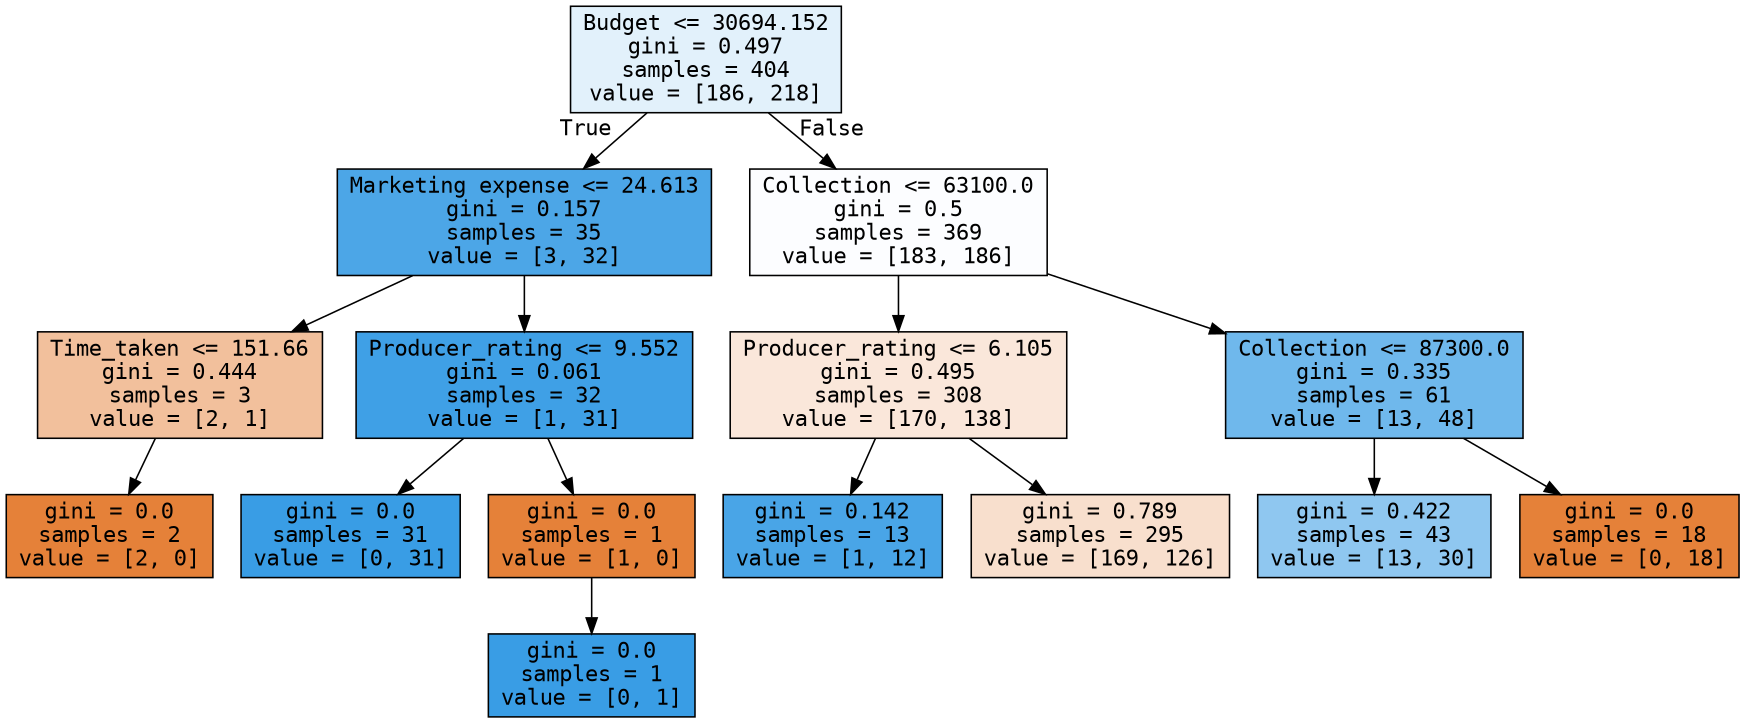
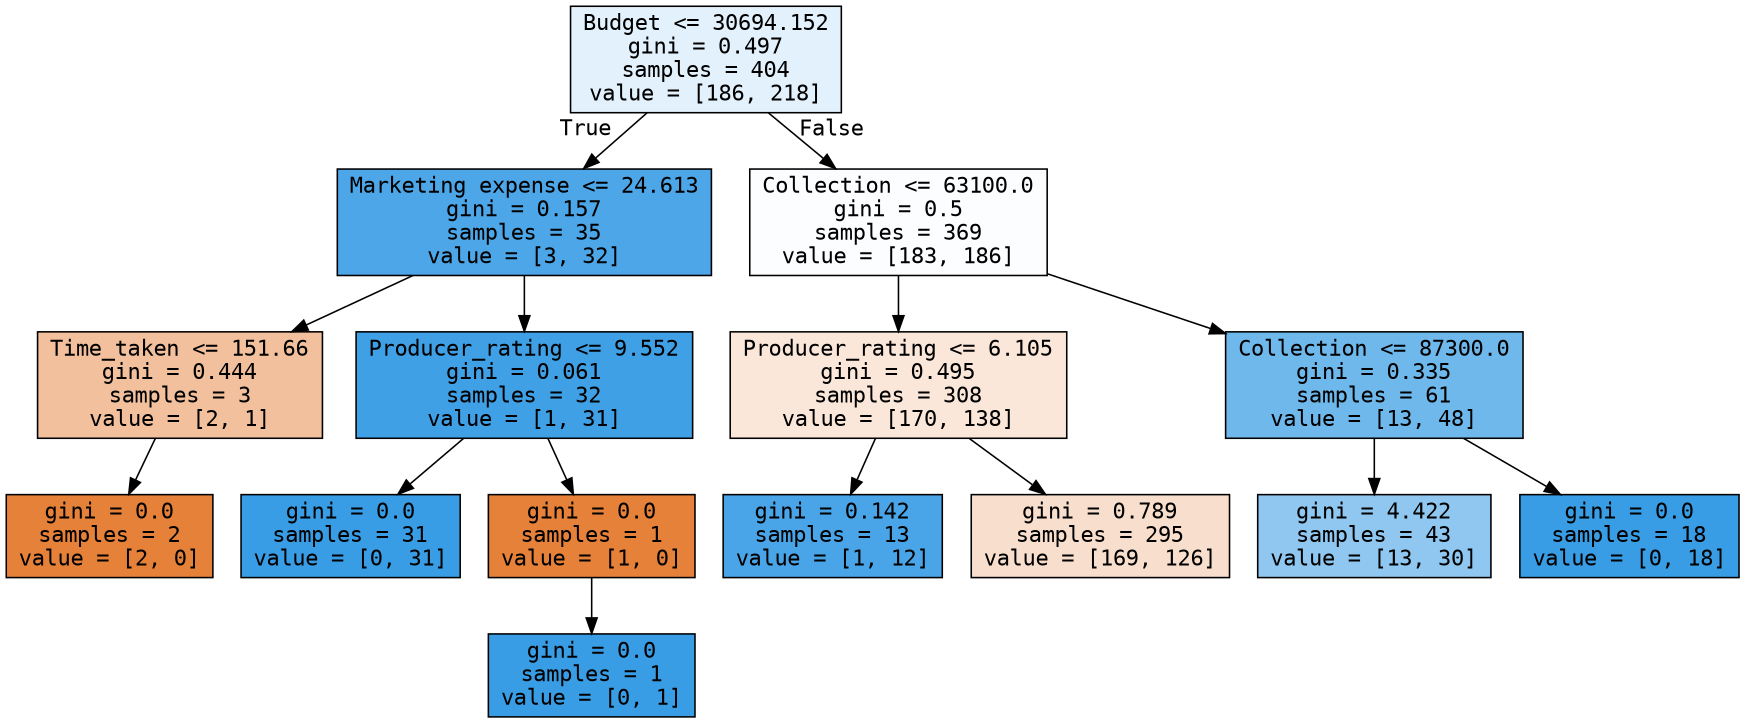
  digraph {
    fontname="DejaVu Sans Mono"
    node [color=black fillcolor="#399de5" fontname="DejaVu Sans Mono" shape=box style=filled]
    edge [fontname="DejaVu Sans Mono"]
    n1 [fillcolor="#e2f1fb" label="Budget <= 30694.152\ngini = 0.497\nsamples = 404\nvalue = [186, 218]"]
    n2 [fillcolor="#4ca6e7" label="Marketing expense <= 24.613\ngini = 0.157\nsamples = 35\nvalue = [3, 32]"]
    n3 [fillcolor="#fcfdff" label="Collection <= 63100.0\ngini = 0.5\nsamples = 369\nvalue = [183, 186]"]
    n4 [fillcolor="#f2c09c" label="Time_taken <= 151.66\ngini = 0.444\nsamples = 3\nvalue = [2, 1]"]
    n5 [fillcolor="#3fa0e6" label="Producer_rating <= 9.552\ngini = 0.061\nsamples = 32\nvalue = [1, 31]"]
    n6 [fillcolor="#fae7da" label="Producer_rating <= 6.105\ngini = 0.495\nsamples = 308\nvalue = [170, 138]"]
    n7 [fillcolor="#6fb8ec" label="Collection <= 87300.0\ngini = 0.335\nsamples = 61\nvalue = [13, 48]"]
    n8 [fillcolor="#e58139" label="gini = 0.0\nsamples = 2\nvalue = [2, 0]"]
    n9 [label="gini = 0.0\nsamples = 31\nvalue = [0, 31]"]
    n10 [fillcolor="#e58139" label="gini = 0.0\nsamples = 1\nvalue = [1, 0]"]
    n11 [label="gini = 0.0\nsamples = 1\nvalue = [0, 1]"]
    n12 [fillcolor="#49a5e7" label="gini = 0.142\nsamples = 13\nvalue = [1, 12]"]
    n13 [fillcolor="#f8dfcd" label="gini = 0.789\nsamples = 295\nvalue = [169, 126]"]
-   n14 [fillcolor="#8fc7f0" label="gini = 0.422\nsamples = 43\nvalue = [13, 30]"]
-   n15 [fillcolor="#e58139" label="gini = 0.0\nsamples = 18\nvalue = [0, 18]"]
+   n14 [fillcolor="#8fc7f0" label="gini = 4.422\nsamples = 43\nvalue = [13, 30]"]
+   n15 [label="gini = 0.0\nsamples = 18\nvalue = [0, 18]"]
    n1 -> n2 [headlabel=True labelangle=45 labeldistance=2.5]
    n1 -> n3 [headlabel=False labelangle=-45 labeldistance=2.5]
    n2 -> n4
    n2 -> n5
    n3 -> n6
    n3 -> n7
    n4 -> n8
    n5 -> n9
    n5 -> n10
    n6 -> n12
    n6 -> n13
    n7 -> n14
    n7 -> n15
    n10 -> n11
  }
